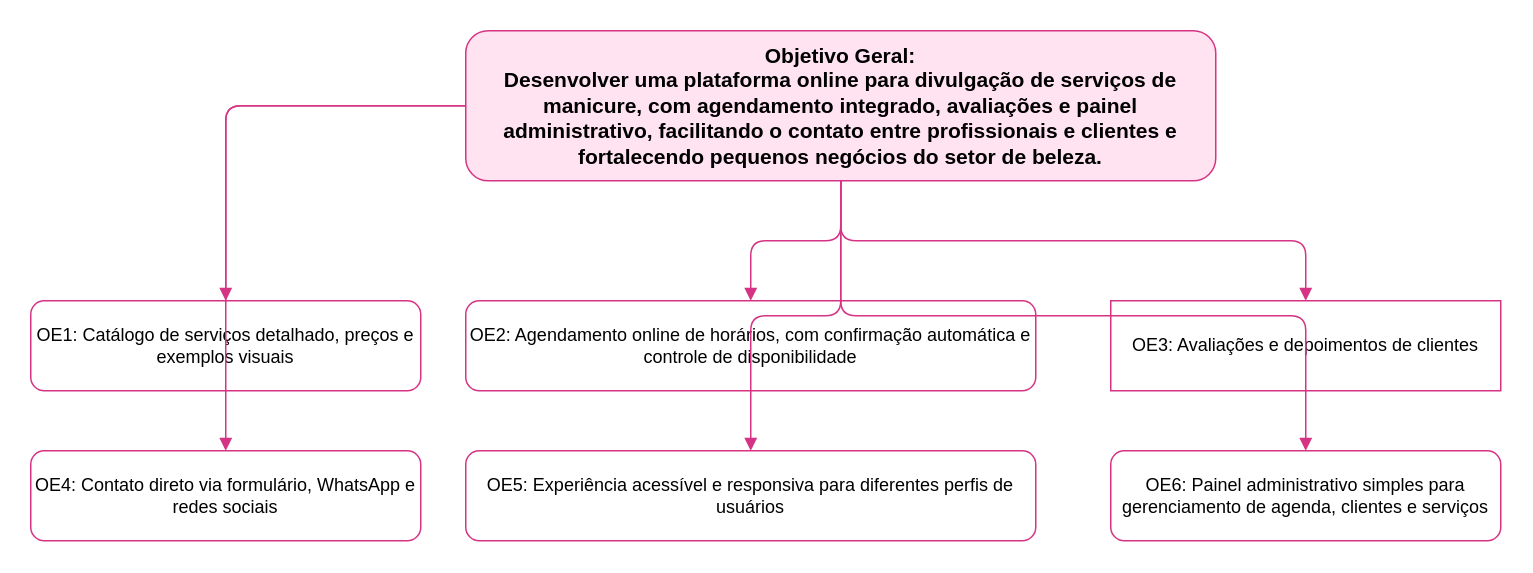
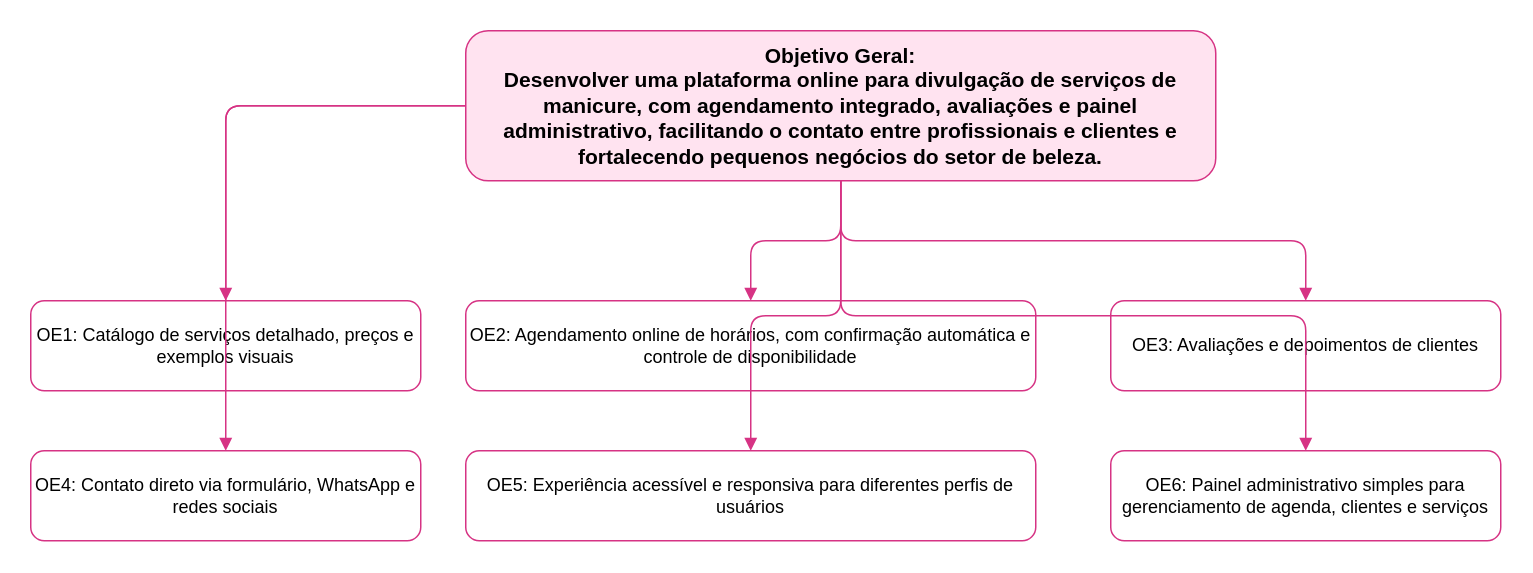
  <mxCell id="0" />
  <mxCell id="1" parent="0" />
  <mxCell id="2" value="Objetivo Geral:&#10;Desenvolver uma plataforma online para divulgação de serviços de manicure, com agendamento integrado, avaliações e painel administrativo, facilitando o contato entre profissionais e clientes e fortalecendo pequenos negócios do setor de beleza." style="rounded=1;whiteSpace=wrap;html=1;fillColor=#ffe3f0;strokeColor=#d63384;fontSize=14;fontStyle=1;fontColor=#000000;" parent="1" vertex="1"><mxGeometry x="310" y="20" width="500" height="100" as="geometry" /></mxCell>
  <mxCell id="3" value="OE1: Catálogo de serviços detalhado, preços e exemplos visuais" style="rounded=1;whiteSpace=wrap;html=1;fillColor=#fff;strokeColor=#d63384;fontColor=#000000;" parent="1" vertex="1"><mxGeometry x="20" y="200" width="260" height="60" as="geometry" /></mxCell>
  <mxCell id="4" value="OE2: Agendamento online de horários, com confirmação automática e controle de disponibilidade" style="rounded=1;whiteSpace=wrap;html=1;fillColor=#fff;strokeColor=#d63384;fontColor=#000000;" parent="1" vertex="1"><mxGeometry x="310" y="200" width="380" height="60" as="geometry" /></mxCell>
- <mxCell id="5" value="OE3: Avaliações e depoimentos de clientes" style="whiteSpace=wrap;html=1;fillColor=#fff;strokeColor=#d63384;fontColor=#000000;rounded=0;" parent="1" vertex="1"><mxGeometry x="740" y="200" width="260" height="60" as="geometry" /></mxCell>
+ <mxCell id="5" value="OE3: Avaliações e depoimentos de clientes" style="rounded=1;whiteSpace=wrap;html=1;fillColor=#fff;strokeColor=#d63384;fontColor=#000000;" parent="1" vertex="1"><mxGeometry x="740" y="200" width="260" height="60" as="geometry" /></mxCell>
  <mxCell id="6" value="OE4: Contato direto via formulário, WhatsApp e redes sociais" style="rounded=1;whiteSpace=wrap;html=1;fillColor=#fff;strokeColor=#d63384;fontColor=#000000;" parent="1" vertex="1"><mxGeometry x="20" y="300" width="260" height="60" as="geometry" /></mxCell>
  <mxCell id="7" value="OE5: Experiência acessível e responsiva para diferentes perfis de usuários" style="rounded=1;whiteSpace=wrap;html=1;fillColor=#fff;strokeColor=#d63384;fontColor=#000000;" parent="1" vertex="1"><mxGeometry x="310" y="300" width="380" height="60" as="geometry" /></mxCell>
  <mxCell id="8" value="OE6: Painel administrativo simples para gerenciamento de agenda, clientes e serviços" style="rounded=1;whiteSpace=wrap;html=1;fillColor=#fff;strokeColor=#d63384;fontColor=#000000;" parent="1" vertex="1"><mxGeometry x="740" y="300" width="260" height="60" as="geometry" /></mxCell>
  <mxCell id="9" style="edgeStyle=orthogonalEdgeStyle;endArrow=block;strokeColor=#d63384;" parent="1" source="2" target="3" edge="1"><mxGeometry relative="1" as="geometry" /></mxCell>
  <mxCell id="10" style="edgeStyle=orthogonalEdgeStyle;endArrow=block;strokeColor=#d63384;" parent="1" source="2" target="4" edge="1"><mxGeometry relative="1" as="geometry" /></mxCell>
  <mxCell id="11" style="edgeStyle=orthogonalEdgeStyle;endArrow=block;strokeColor=#d63384;" parent="1" source="2" target="5" edge="1"><mxGeometry relative="1" as="geometry" /></mxCell>
  <mxCell id="12" style="edgeStyle=orthogonalEdgeStyle;endArrow=block;strokeColor=#d63384;" parent="1" source="2" target="6" edge="1"><mxGeometry relative="1" as="geometry" /></mxCell>
  <mxCell id="13" style="edgeStyle=orthogonalEdgeStyle;endArrow=block;strokeColor=#d63384;" parent="1" source="2" target="7" edge="1"><mxGeometry relative="1" as="geometry" /></mxCell>
  <mxCell id="14" style="edgeStyle=orthogonalEdgeStyle;endArrow=block;strokeColor=#d63384;fontColor=#000000;" parent="1" source="2" target="8" edge="1"><mxGeometry relative="1" as="geometry" /></mxCell>
